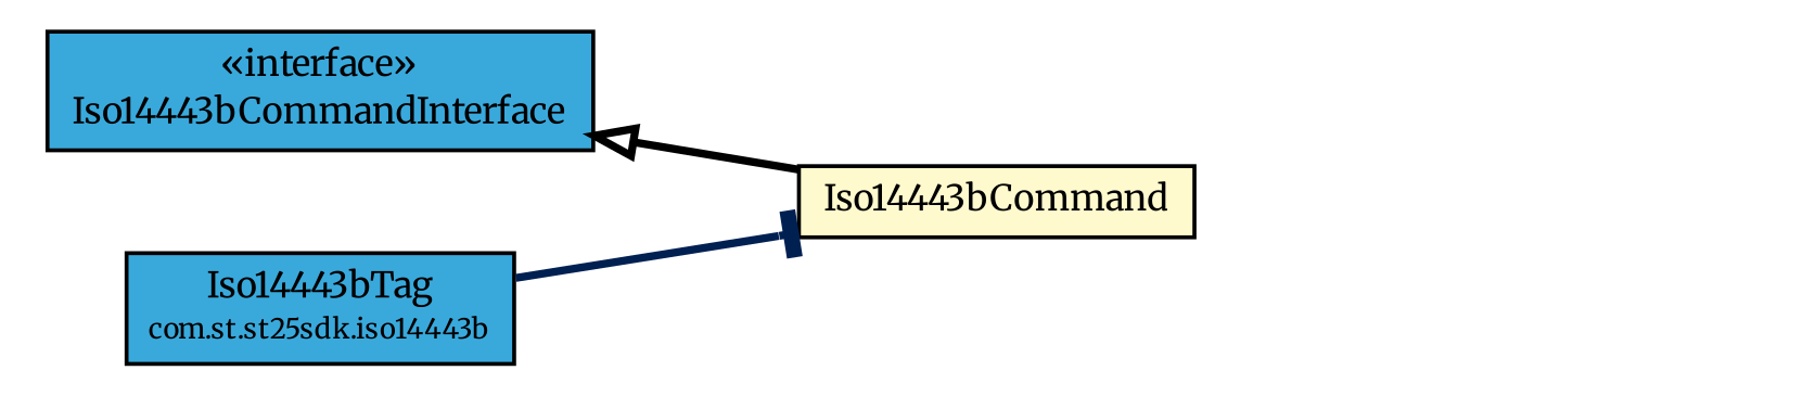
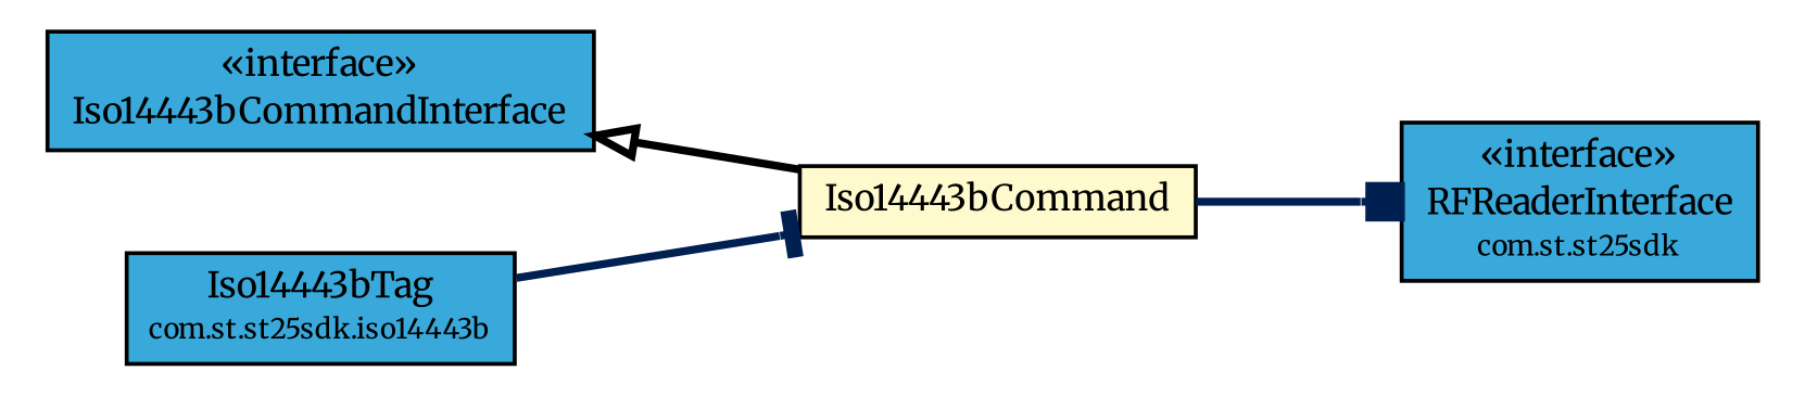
  digraph {
    fontname=Merriweather
    nodesep=0.25
    rankdir=LR
    ranksep=0.5
    node [fontcolor=black fontname=Merriweather fontsize=9.0 shape=plaintext]
    edge [fontname=Merriweather fontsize=10.0 headport=p labelfontname=arial labelfontsize=10 style=bold tailport=p color="#002052" fontcolor="#002052"]
+   n1 [label=<<table title="com.st.st25sdk.RFReaderInterface" border="0" cellborder="1" cellspacing="0" cellpadding="2" port="p" bgcolor="#39a9dc" href="../RFReaderInterface.html"> 		<tr><td><table border="0" cellspacing="0" cellpadding="1"> <tr><td align="center" balign="center"> &#171;interface&#187; </td></tr> <tr><td align="center" balign="center"> RFReaderInterface </td></tr> <tr><td align="center" balign="center"><font point-size="7.0"> com.st.st25sdk </font></td></tr> 		</table></td></tr> 		</table>>]
    n2 [label=<<table title="com.st.st25sdk.command.Iso14443bCommandInterface" border="0" cellborder="1" cellspacing="0" cellpadding="2" port="p" bgcolor="#39a9dc" href="./Iso14443bCommandInterface.html"> 		<tr><td><table border="0" cellspacing="0" cellpadding="1"> <tr><td align="center" balign="center"> &#171;interface&#187; </td></tr> <tr><td align="center" balign="center"> Iso14443bCommandInterface </td></tr> 		</table></td></tr> 		</table>>]
    n3 [label=<<table title="com.st.st25sdk.command.Iso14443bCommand" border="0" cellborder="1" cellspacing="0" cellpadding="2" port="p" bgcolor="lemonChiffon" href="./Iso14443bCommand.html"> 		<tr><td><table border="0" cellspacing="0" cellpadding="1"> <tr><td align="center" balign="center"> Iso14443bCommand </td></tr> 		</table></td></tr> 		</table>>]
    n4 [label=<<table title="com.st.st25sdk.iso14443b.Iso14443bTag" border="0" cellborder="1" cellspacing="0" cellpadding="2" port="p" bgcolor="#39a9dc" href="../iso14443b/Iso14443bTag.html"> 		<tr><td><table border="0" cellspacing="0" cellpadding="1"> <tr><td align="center" balign="center"> Iso14443bTag </td></tr> <tr><td align="center" balign="center"><font point-size="7.0"> com.st.st25sdk.iso14443b </font></td></tr> 		</table></td></tr> 		</table>>]
    n2 -> n3 [arrowtail=empty dir=back fontsize=10 color="" fontcolor=""]
+   n3 -> n1 [arrowhead=box]
    n4 -> n3 [arrowhead=tee]
  }
